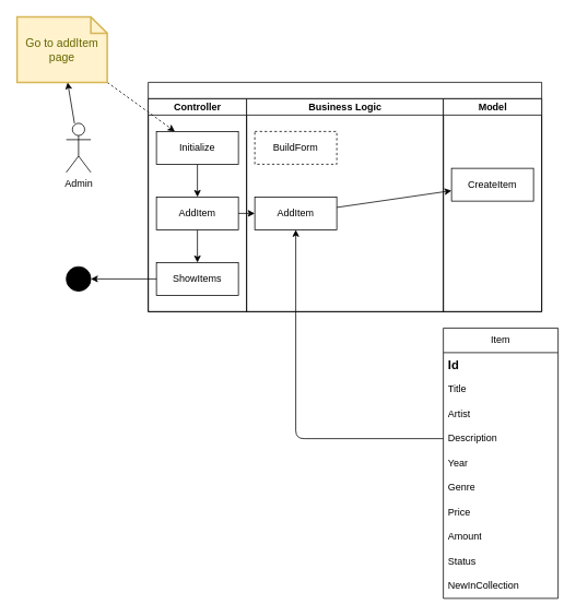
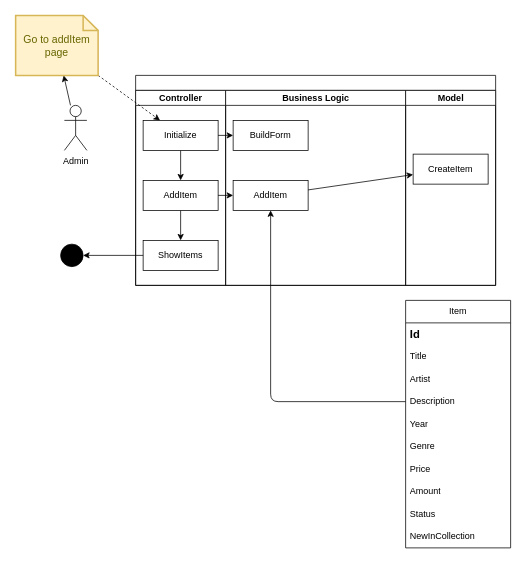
  <mxCell id="0" />
  <mxCell id="1" parent="0" />
  <mxCell id="2" value="" style="swimlane;childLayout=stackLayout;resizeParent=1;resizeParentMax=0;startSize=20;html=1;" parent="1" vertex="1"><mxGeometry x="180" y="100" width="480" height="280" as="geometry" /></mxCell>
  <mxCell id="3" value="Controller" style="swimlane;startSize=20;html=1;" parent="2" vertex="1"><mxGeometry y="20" width="120" height="260" as="geometry" /></mxCell>
  <mxCell id="4" value="" style="edgeStyle=none;html=1;" parent="3" source="5" target="7" edge="1"><mxGeometry relative="1" as="geometry" /></mxCell>
  <mxCell id="5" value="Initialize" style="rounded=0;whiteSpace=wrap;html=1;" parent="3" vertex="1"><mxGeometry x="10" y="40" width="100" height="40" as="geometry" /></mxCell>
  <mxCell id="6" value="" style="edgeStyle=orthogonalEdgeStyle;html=1;fontSize=15;" parent="3" source="7" target="8" edge="1"><mxGeometry relative="1" as="geometry" /></mxCell>
  <mxCell id="7" value="AddItem" style="rounded=0;whiteSpace=wrap;html=1;" parent="3" vertex="1"><mxGeometry x="10.0" y="120" width="100" height="40" as="geometry" /></mxCell>
  <mxCell id="8" value="ShowItems" style="rounded=0;whiteSpace=wrap;html=1;" parent="3" vertex="1"><mxGeometry x="10.0" y="200" width="100" height="40" as="geometry" /></mxCell>
  <mxCell id="9" value="Business Logic" style="swimlane;startSize=20;html=1;" parent="2" vertex="1"><mxGeometry x="120" y="20" width="240" height="260" as="geometry" /></mxCell>
  <mxCell id="10" value="AddItem" style="rounded=0;whiteSpace=wrap;html=1;" parent="9" vertex="1"><mxGeometry x="10.0" y="120" width="100" height="40" as="geometry" /></mxCell>
- <mxCell id="11" value="BuildForm" style="rounded=0;whiteSpace=wrap;html=1;dashed=1;" vertex="1" parent="9"><mxGeometry x="10.0" y="40" width="100" height="40" as="geometry" /></mxCell>
+ <mxCell id="11" value="BuildForm" style="rounded=0;whiteSpace=wrap;html=1;" vertex="1" parent="9"><mxGeometry x="10.0" y="40" width="100" height="40" as="geometry" /></mxCell>
  <mxCell id="12" value="Model" style="swimlane;startSize=20;html=1;" parent="2" vertex="1"><mxGeometry x="360" y="20" width="120" height="260" as="geometry" /></mxCell>
  <mxCell id="13" value="CreateItem" style="rounded=0;whiteSpace=wrap;html=1;" parent="12" vertex="1"><mxGeometry x="10.0" y="85" width="100" height="40" as="geometry" /></mxCell>
  <mxCell id="14" value="" style="edgeStyle=none;html=1;" parent="2" source="7" target="10" edge="1"><mxGeometry relative="1" as="geometry" /></mxCell>
  <mxCell id="15" style="edgeStyle=none;html=1;" parent="2" source="10" target="13" edge="1"><mxGeometry relative="1" as="geometry" /></mxCell>
+ <mxCell id="16" value="" style="edgeStyle=none;html=1;" edge="1" parent="2" source="5" target="11"><mxGeometry relative="1" as="geometry" /></mxCell>
  <mxCell id="17" style="edgeStyle=none;html=1;" parent="1" source="18" target="34" edge="1"><mxGeometry relative="1" as="geometry" /></mxCell>
- <mxCell id="18" value="Admin" style="shape=umlActor;verticalLabelPosition=bottom;verticalAlign=top;html=1;outlineConnect=0;" parent="1" vertex="1"><mxGeometry x="80" y="150" width="30" height="60" as="geometry" /></mxCell>
+ <mxCell id="18" value="Admin" style="shape=umlActor;verticalLabelPosition=bottom;verticalAlign=top;html=1;outlineConnect=0;" parent="1" vertex="1"><mxGeometry x="85" y="140" width="30" height="60" as="geometry" /></mxCell>
  <mxCell id="19" value="Item" style="swimlane;fontStyle=0;childLayout=stackLayout;horizontal=1;startSize=30;horizontalStack=0;resizeParent=1;resizeParentMax=0;resizeLast=0;collapsible=1;marginBottom=0;whiteSpace=wrap;html=1;" parent="1" vertex="1"><mxGeometry x="540" y="400" width="140" height="330" as="geometry" /></mxCell>
  <mxCell id="20" value="Id" style="text;strokeColor=none;fillColor=none;align=left;verticalAlign=middle;spacingLeft=4;spacingRight=4;overflow=hidden;points=[[0,0.5],[1,0.5]];portConstraint=eastwest;rotatable=0;whiteSpace=wrap;html=1;fontStyle=1;fontSize=15;" parent="19" vertex="1"><mxGeometry y="30" width="140" height="30" as="geometry" /></mxCell>
  <mxCell id="21" value="Title" style="text;strokeColor=none;fillColor=none;align=left;verticalAlign=middle;spacingLeft=4;spacingRight=4;overflow=hidden;points=[[0,0.5],[1,0.5]];portConstraint=eastwest;rotatable=0;whiteSpace=wrap;html=1;" parent="19" vertex="1"><mxGeometry y="60" width="140" height="30" as="geometry" /></mxCell>
  <mxCell id="22" value="Artist" style="text;strokeColor=none;fillColor=none;align=left;verticalAlign=middle;spacingLeft=4;spacingRight=4;overflow=hidden;points=[[0,0.5],[1,0.5]];portConstraint=eastwest;rotatable=0;whiteSpace=wrap;html=1;" parent="19" vertex="1"><mxGeometry y="90" width="140" height="30" as="geometry" /></mxCell>
  <mxCell id="23" value="Description" style="text;strokeColor=none;fillColor=none;align=left;verticalAlign=middle;spacingLeft=4;spacingRight=4;overflow=hidden;points=[[0,0.5],[1,0.5]];portConstraint=eastwest;rotatable=0;whiteSpace=wrap;html=1;" parent="19" vertex="1"><mxGeometry y="120" width="140" height="30" as="geometry" /></mxCell>
  <mxCell id="24" value="Year" style="text;strokeColor=none;fillColor=none;align=left;verticalAlign=middle;spacingLeft=4;spacingRight=4;overflow=hidden;points=[[0,0.5],[1,0.5]];portConstraint=eastwest;rotatable=0;whiteSpace=wrap;html=1;" parent="19" vertex="1"><mxGeometry y="150" width="140" height="30" as="geometry" /></mxCell>
  <mxCell id="25" value="Genre" style="text;strokeColor=none;fillColor=none;align=left;verticalAlign=middle;spacingLeft=4;spacingRight=4;overflow=hidden;points=[[0,0.5],[1,0.5]];portConstraint=eastwest;rotatable=0;whiteSpace=wrap;html=1;" parent="19" vertex="1"><mxGeometry y="180" width="140" height="30" as="geometry" /></mxCell>
  <mxCell id="26" value="Price" style="text;strokeColor=none;fillColor=none;align=left;verticalAlign=middle;spacingLeft=4;spacingRight=4;overflow=hidden;points=[[0,0.5],[1,0.5]];portConstraint=eastwest;rotatable=0;whiteSpace=wrap;html=1;" parent="19" vertex="1"><mxGeometry y="210" width="140" height="30" as="geometry" /></mxCell>
  <mxCell id="27" value="Amount" style="text;strokeColor=none;fillColor=none;align=left;verticalAlign=middle;spacingLeft=4;spacingRight=4;overflow=hidden;points=[[0,0.5],[1,0.5]];portConstraint=eastwest;rotatable=0;whiteSpace=wrap;html=1;" parent="19" vertex="1"><mxGeometry y="240" width="140" height="30" as="geometry" /></mxCell>
  <mxCell id="28" value="Status" style="text;strokeColor=none;fillColor=none;align=left;verticalAlign=middle;spacingLeft=4;spacingRight=4;overflow=hidden;points=[[0,0.5],[1,0.5]];portConstraint=eastwest;rotatable=0;whiteSpace=wrap;html=1;" parent="19" vertex="1"><mxGeometry y="270" width="140" height="30" as="geometry" /></mxCell>
  <mxCell id="29" value="NewInCollection" style="text;strokeColor=none;fillColor=none;align=left;verticalAlign=middle;spacingLeft=4;spacingRight=4;overflow=hidden;points=[[0,0.5],[1,0.5]];portConstraint=eastwest;rotatable=0;whiteSpace=wrap;html=1;" parent="19" vertex="1"><mxGeometry y="300" width="140" height="30" as="geometry" /></mxCell>
  <mxCell id="30" style="edgeStyle=orthogonalEdgeStyle;html=1;" parent="1" source="23" target="10" edge="1"><mxGeometry relative="1" as="geometry" /></mxCell>
  <mxCell id="31" value="" style="ellipse;fillColor=strokeColor;fontSize=15;" parent="1" vertex="1"><mxGeometry x="80" y="325" width="30" height="30" as="geometry" /></mxCell>
  <mxCell id="32" style="edgeStyle=orthogonalEdgeStyle;html=1;fontSize=15;" parent="1" source="8" target="31" edge="1"><mxGeometry relative="1" as="geometry" /></mxCell>
  <mxCell id="33" style="edgeStyle=none;html=1;dashed=1;" edge="1" parent="1" source="34" target="5"><mxGeometry relative="1" as="geometry"><mxPoint x="204.167" y="160" as="targetPoint" /></mxGeometry></mxCell>
  <mxCell id="34" value="Go to addItem page" style="shape=note;strokeWidth=2;fontSize=14;size=20;whiteSpace=wrap;html=1;fillColor=#fff2cc;strokeColor=#d6b656;fontColor=#666600;" vertex="1" parent="1"><mxGeometry y="20" width="110.0" height="80" as="geometry" x="20" /></mxCell>
